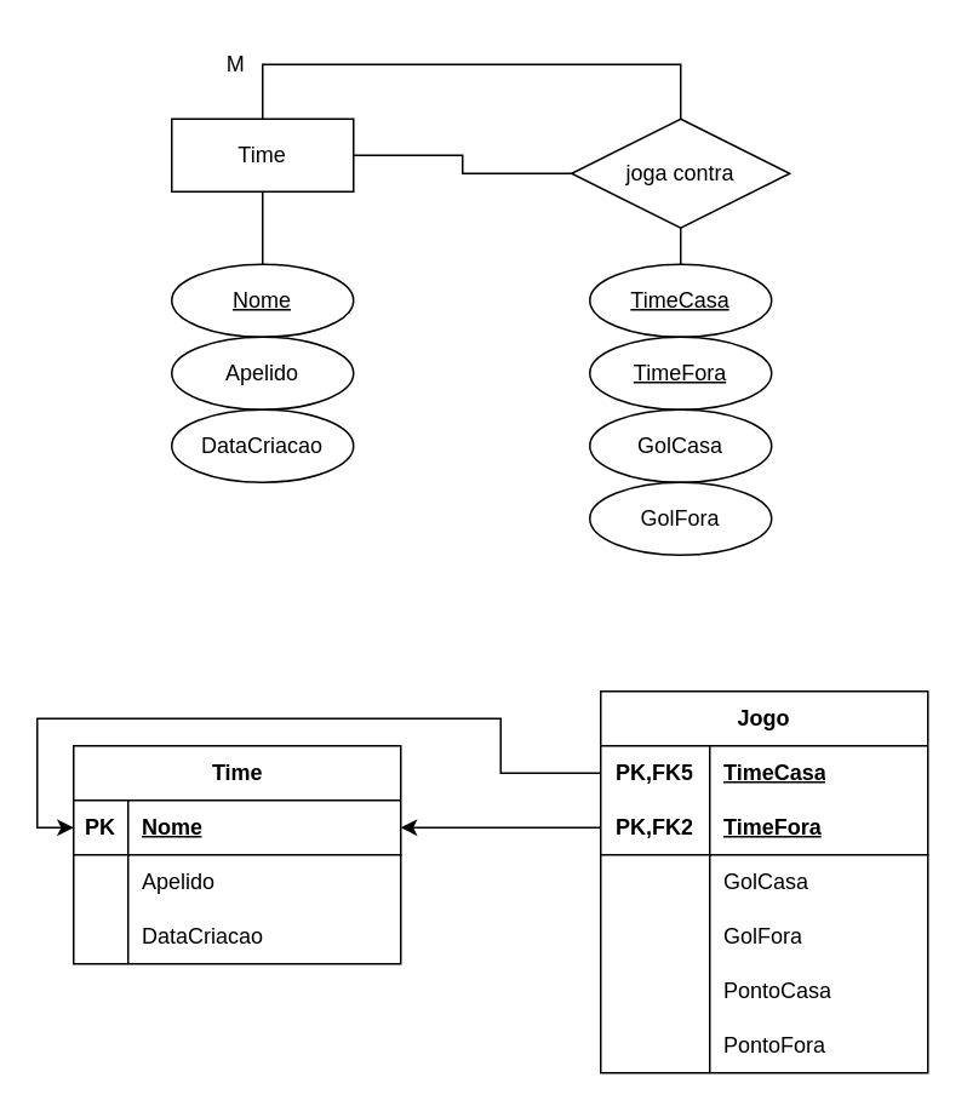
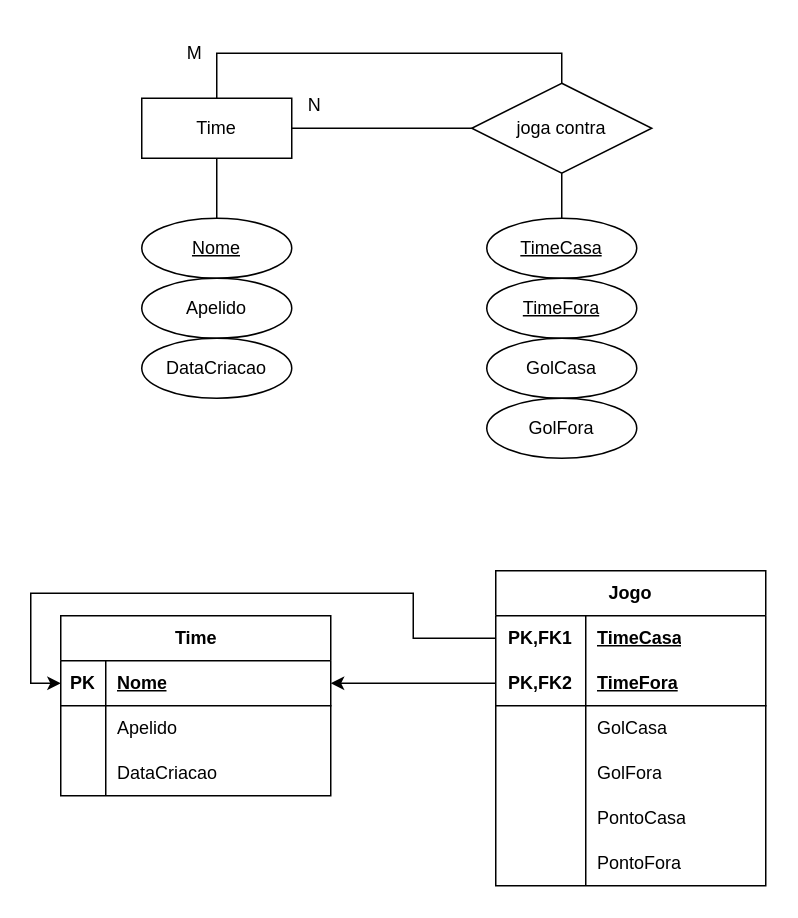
  <mxCell id="0" />
  <mxCell id="1" parent="0" />
  <mxCell id="2" style="edgeStyle=orthogonalEdgeStyle;rounded=0;orthogonalLoop=1;jettySize=auto;html=1;exitX=1;exitY=0.5;exitDx=0;exitDy=0;entryX=0;entryY=0.5;entryDx=0;entryDy=0;endArrow=none;endFill=0;" parent="1" source="4" target="7" edge="1"><mxGeometry relative="1" as="geometry" /></mxCell>
  <mxCell id="3" style="edgeStyle=orthogonalEdgeStyle;rounded=0;orthogonalLoop=1;jettySize=auto;html=1;exitX=0.5;exitY=1;exitDx=0;exitDy=0;entryX=0.5;entryY=0;entryDx=0;entryDy=0;endArrow=none;endFill=0;" parent="1" source="4" target="8" edge="1"><mxGeometry relative="1" as="geometry" /></mxCell>
  <mxCell id="4" value="Time" style="whiteSpace=wrap;html=1;align=center;" parent="1" vertex="1"><mxGeometry x="94" y="65" width="100" height="40" as="geometry" /></mxCell>
  <mxCell id="5" style="edgeStyle=orthogonalEdgeStyle;rounded=0;orthogonalLoop=1;jettySize=auto;html=1;exitX=0.5;exitY=1;exitDx=0;exitDy=0;entryX=0.5;entryY=0;entryDx=0;entryDy=0;endArrow=none;endFill=0;" parent="1" source="7" target="11" edge="1"><mxGeometry relative="1" as="geometry"><mxPoint x="374" y="125" as="targetPoint" /></mxGeometry></mxCell>
  <mxCell id="6" style="edgeStyle=orthogonalEdgeStyle;rounded=0;orthogonalLoop=1;jettySize=auto;html=1;exitX=0.5;exitY=0;exitDx=0;exitDy=0;entryX=0.5;entryY=0;entryDx=0;entryDy=0;endArrow=none;endFill=0;" parent="1" source="7" target="4" edge="1"><mxGeometry relative="1" as="geometry"><Array as="points"><mxPoint x="374" y="35" /><mxPoint x="144" y="35" /></Array></mxGeometry></mxCell>
- <mxCell id="7" value="joga contra" style="shape=rhombus;perimeter=rhombusPerimeter;whiteSpace=wrap;html=1;align=center;" parent="1" vertex="1"><mxGeometry x="314" y="65" width="120" height="60" as="geometry" /></mxCell>
+ <mxCell id="7" value="joga contra" style="shape=rhombus;perimeter=rhombusPerimeter;whiteSpace=wrap;html=1;align=center;" parent="1" vertex="1"><mxGeometry x="314" y="55" width="120" height="60" as="geometry" /></mxCell>
  <mxCell id="8" value="Nome" style="ellipse;whiteSpace=wrap;html=1;align=center;fontStyle=4;" parent="1" vertex="1"><mxGeometry x="94" y="145" width="100" height="40" as="geometry" /></mxCell>
  <mxCell id="9" value="Apelido" style="ellipse;whiteSpace=wrap;html=1;align=center;" parent="1" vertex="1"><mxGeometry x="94" y="185" width="100" height="40" as="geometry" /></mxCell>
  <mxCell id="10" value="DataCriacao" style="ellipse;whiteSpace=wrap;html=1;align=center;" parent="1" vertex="1"><mxGeometry x="94" y="225" width="100" height="40" as="geometry" /></mxCell>
  <mxCell id="11" value="&lt;u&gt;TimeCasa&lt;/u&gt;" style="ellipse;whiteSpace=wrap;html=1;align=center;" parent="1" vertex="1"><mxGeometry x="324" y="145" width="100" height="40" as="geometry" /></mxCell>
  <mxCell id="12" value="&lt;u&gt;TimeFora&lt;/u&gt;" style="ellipse;whiteSpace=wrap;html=1;align=center;" parent="1" vertex="1"><mxGeometry x="324" y="185" width="100" height="40" as="geometry" /></mxCell>
  <mxCell id="13" value="GolCasa" style="ellipse;whiteSpace=wrap;html=1;align=center;" parent="1" vertex="1"><mxGeometry x="324" y="225" width="100" height="40" as="geometry" /></mxCell>
  <mxCell id="14" value="GolFora" style="ellipse;whiteSpace=wrap;html=1;align=center;" parent="1" vertex="1"><mxGeometry x="324" y="265" width="100" height="40" as="geometry" /></mxCell>
+ <mxCell id="15" value="N" style="text;html=1;align=center;verticalAlign=middle;resizable=0;points=[];autosize=1;strokeColor=none;fillColor=none;" parent="1" vertex="1"><mxGeometry x="194" y="55" width="30" height="30" as="geometry" /></mxCell>
  <mxCell id="16" value="M" style="text;html=1;align=center;verticalAlign=middle;resizable=0;points=[];autosize=1;strokeColor=none;fillColor=none;" parent="1" vertex="1"><mxGeometry x="114" y="20" width="30" height="30" as="geometry" /></mxCell>
  <mxCell id="17" value="Time" style="shape=table;startSize=30;container=1;collapsible=1;childLayout=tableLayout;fixedRows=1;rowLines=0;fontStyle=1;align=center;resizeLast=1;html=1;" parent="1" vertex="1"><mxGeometry x="40" y="410" width="180" height="120" as="geometry" /></mxCell>
  <mxCell id="18" value="" style="shape=tableRow;horizontal=0;startSize=0;swimlaneHead=0;swimlaneBody=0;fillColor=none;collapsible=0;dropTarget=0;points=[[0,0.5],[1,0.5]];portConstraint=eastwest;top=0;left=0;right=0;bottom=1;" parent="17" vertex="1"><mxGeometry y="30" width="180" height="30" as="geometry" /></mxCell>
  <mxCell id="19" value="PK" style="shape=partialRectangle;connectable=0;fillColor=none;top=0;left=0;bottom=0;right=0;fontStyle=1;overflow=hidden;whiteSpace=wrap;html=1;" parent="18" vertex="1"><mxGeometry width="30" height="30" as="geometry"><mxRectangle width="30" height="30" as="alternateBounds" /></mxGeometry></mxCell>
  <mxCell id="20" value="Nome" style="shape=partialRectangle;connectable=0;fillColor=none;top=0;left=0;bottom=0;right=0;align=left;spacingLeft=6;fontStyle=5;overflow=hidden;whiteSpace=wrap;html=1;" parent="18" vertex="1"><mxGeometry x="30" width="150" height="30" as="geometry"><mxRectangle width="150" height="30" as="alternateBounds" /></mxGeometry></mxCell>
  <mxCell id="21" value="" style="shape=tableRow;horizontal=0;startSize=0;swimlaneHead=0;swimlaneBody=0;fillColor=none;collapsible=0;dropTarget=0;points=[[0,0.5],[1,0.5]];portConstraint=eastwest;top=0;left=0;right=0;bottom=0;" parent="17" vertex="1"><mxGeometry y="60" width="180" height="30" as="geometry" /></mxCell>
  <mxCell id="22" value="" style="shape=partialRectangle;connectable=0;fillColor=none;top=0;left=0;bottom=0;right=0;editable=1;overflow=hidden;whiteSpace=wrap;html=1;" parent="21" vertex="1"><mxGeometry width="30" height="30" as="geometry"><mxRectangle width="30" height="30" as="alternateBounds" /></mxGeometry></mxCell>
  <mxCell id="23" value="Apelido" style="shape=partialRectangle;connectable=0;fillColor=none;top=0;left=0;bottom=0;right=0;align=left;spacingLeft=6;overflow=hidden;whiteSpace=wrap;html=1;" parent="21" vertex="1"><mxGeometry x="30" width="150" height="30" as="geometry"><mxRectangle width="150" height="30" as="alternateBounds" /></mxGeometry></mxCell>
  <mxCell id="24" value="" style="shape=tableRow;horizontal=0;startSize=0;swimlaneHead=0;swimlaneBody=0;fillColor=none;collapsible=0;dropTarget=0;points=[[0,0.5],[1,0.5]];portConstraint=eastwest;top=0;left=0;right=0;bottom=0;" parent="17" vertex="1"><mxGeometry y="90" width="180" height="30" as="geometry" /></mxCell>
  <mxCell id="25" value="" style="shape=partialRectangle;connectable=0;fillColor=none;top=0;left=0;bottom=0;right=0;editable=1;overflow=hidden;whiteSpace=wrap;html=1;" parent="24" vertex="1"><mxGeometry width="30" height="30" as="geometry"><mxRectangle width="30" height="30" as="alternateBounds" /></mxGeometry></mxCell>
  <mxCell id="26" value="DataCriacao" style="shape=partialRectangle;connectable=0;fillColor=none;top=0;left=0;bottom=0;right=0;align=left;spacingLeft=6;overflow=hidden;whiteSpace=wrap;html=1;" parent="24" vertex="1"><mxGeometry x="30" width="150" height="30" as="geometry"><mxRectangle width="150" height="30" as="alternateBounds" /></mxGeometry></mxCell>
  <mxCell id="27" value="Jogo" style="shape=table;startSize=30;container=1;collapsible=1;childLayout=tableLayout;fixedRows=1;rowLines=0;fontStyle=1;align=center;resizeLast=1;html=1;whiteSpace=wrap;" parent="1" vertex="1"><mxGeometry x="330" y="380" width="180" height="210" as="geometry" /></mxCell>
  <mxCell id="28" value="" style="shape=tableRow;horizontal=0;startSize=0;swimlaneHead=0;swimlaneBody=0;fillColor=none;collapsible=0;dropTarget=0;points=[[0,0.5],[1,0.5]];portConstraint=eastwest;top=0;left=0;right=0;bottom=0;html=1;" parent="27" vertex="1"><mxGeometry y="30" width="180" height="30" as="geometry" /></mxCell>
- <mxCell id="29" value="PK,FK5" style="shape=partialRectangle;connectable=0;fillColor=none;top=0;left=0;bottom=0;right=0;fontStyle=1;overflow=hidden;html=1;whiteSpace=wrap;" parent="28" vertex="1"><mxGeometry width="60" height="30" as="geometry"><mxRectangle width="60" height="30" as="alternateBounds" /></mxGeometry></mxCell>
+ <mxCell id="29" value="PK,FK1" style="shape=partialRectangle;connectable=0;fillColor=none;top=0;left=0;bottom=0;right=0;fontStyle=1;overflow=hidden;html=1;whiteSpace=wrap;" parent="28" vertex="1"><mxGeometry width="60" height="30" as="geometry"><mxRectangle width="60" height="30" as="alternateBounds" /></mxGeometry></mxCell>
  <mxCell id="30" value="TimeCasa" style="shape=partialRectangle;connectable=0;fillColor=none;top=0;left=0;bottom=0;right=0;align=left;spacingLeft=6;fontStyle=5;overflow=hidden;html=1;whiteSpace=wrap;" parent="28" vertex="1"><mxGeometry x="60" width="120" height="30" as="geometry"><mxRectangle width="120" height="30" as="alternateBounds" /></mxGeometry></mxCell>
  <mxCell id="31" value="" style="shape=tableRow;horizontal=0;startSize=0;swimlaneHead=0;swimlaneBody=0;fillColor=none;collapsible=0;dropTarget=0;points=[[0,0.5],[1,0.5]];portConstraint=eastwest;top=0;left=0;right=0;bottom=1;html=1;" parent="27" vertex="1"><mxGeometry y="60" width="180" height="30" as="geometry" /></mxCell>
  <mxCell id="32" value="PK,FK2" style="shape=partialRectangle;connectable=0;fillColor=none;top=0;left=0;bottom=0;right=0;fontStyle=1;overflow=hidden;html=1;whiteSpace=wrap;" parent="31" vertex="1"><mxGeometry width="60" height="30" as="geometry"><mxRectangle width="60" height="30" as="alternateBounds" /></mxGeometry></mxCell>
  <mxCell id="33" value="TimeFora" style="shape=partialRectangle;connectable=0;fillColor=none;top=0;left=0;bottom=0;right=0;align=left;spacingLeft=6;fontStyle=5;overflow=hidden;html=1;whiteSpace=wrap;" parent="31" vertex="1"><mxGeometry x="60" width="120" height="30" as="geometry"><mxRectangle width="120" height="30" as="alternateBounds" /></mxGeometry></mxCell>
  <mxCell id="34" value="" style="shape=tableRow;horizontal=0;startSize=0;swimlaneHead=0;swimlaneBody=0;fillColor=none;collapsible=0;dropTarget=0;points=[[0,0.5],[1,0.5]];portConstraint=eastwest;top=0;left=0;right=0;bottom=0;html=1;" parent="27" vertex="1"><mxGeometry y="90" width="180" height="30" as="geometry" /></mxCell>
  <mxCell id="35" value="" style="shape=partialRectangle;connectable=0;fillColor=none;top=0;left=0;bottom=0;right=0;editable=1;overflow=hidden;html=1;whiteSpace=wrap;" parent="34" vertex="1"><mxGeometry width="60" height="30" as="geometry"><mxRectangle width="60" height="30" as="alternateBounds" /></mxGeometry></mxCell>
  <mxCell id="36" value="GolCasa" style="shape=partialRectangle;connectable=0;fillColor=none;top=0;left=0;bottom=0;right=0;align=left;spacingLeft=6;overflow=hidden;html=1;whiteSpace=wrap;" parent="34" vertex="1"><mxGeometry x="60" width="120" height="30" as="geometry"><mxRectangle width="120" height="30" as="alternateBounds" /></mxGeometry></mxCell>
  <mxCell id="37" value="" style="shape=tableRow;horizontal=0;startSize=0;swimlaneHead=0;swimlaneBody=0;fillColor=none;collapsible=0;dropTarget=0;points=[[0,0.5],[1,0.5]];portConstraint=eastwest;top=0;left=0;right=0;bottom=0;html=1;" parent="27" vertex="1"><mxGeometry y="120" width="180" height="30" as="geometry" /></mxCell>
  <mxCell id="38" value="" style="shape=partialRectangle;connectable=0;fillColor=none;top=0;left=0;bottom=0;right=0;editable=1;overflow=hidden;html=1;whiteSpace=wrap;" parent="37" vertex="1"><mxGeometry width="60" height="30" as="geometry"><mxRectangle width="60" height="30" as="alternateBounds" /></mxGeometry></mxCell>
  <mxCell id="39" value="GolFora" style="shape=partialRectangle;connectable=0;fillColor=none;top=0;left=0;bottom=0;right=0;align=left;spacingLeft=6;overflow=hidden;html=1;whiteSpace=wrap;" parent="37" vertex="1"><mxGeometry x="60" width="120" height="30" as="geometry"><mxRectangle width="120" height="30" as="alternateBounds" /></mxGeometry></mxCell>
  <mxCell id="40" value="" style="shape=tableRow;horizontal=0;startSize=0;swimlaneHead=0;swimlaneBody=0;fillColor=none;collapsible=0;dropTarget=0;points=[[0,0.5],[1,0.5]];portConstraint=eastwest;top=0;left=0;right=0;bottom=0;html=1;" parent="27" vertex="1"><mxGeometry y="150" width="180" height="30" as="geometry" /></mxCell>
  <mxCell id="41" value="" style="shape=partialRectangle;connectable=0;fillColor=none;top=0;left=0;bottom=0;right=0;editable=1;overflow=hidden;html=1;whiteSpace=wrap;" parent="40" vertex="1"><mxGeometry width="60" height="30" as="geometry"><mxRectangle width="60" height="30" as="alternateBounds" /></mxGeometry></mxCell>
  <mxCell id="42" value="PontoCasa" style="shape=partialRectangle;connectable=0;fillColor=none;top=0;left=0;bottom=0;right=0;align=left;spacingLeft=6;overflow=hidden;html=1;whiteSpace=wrap;" parent="40" vertex="1"><mxGeometry x="60" width="120" height="30" as="geometry"><mxRectangle width="120" height="30" as="alternateBounds" /></mxGeometry></mxCell>
  <mxCell id="43" value="" style="shape=tableRow;horizontal=0;startSize=0;swimlaneHead=0;swimlaneBody=0;fillColor=none;collapsible=0;dropTarget=0;points=[[0,0.5],[1,0.5]];portConstraint=eastwest;top=0;left=0;right=0;bottom=0;html=1;" parent="27" vertex="1"><mxGeometry y="180" width="180" height="30" as="geometry" /></mxCell>
  <mxCell id="44" value="" style="shape=partialRectangle;connectable=0;fillColor=none;top=0;left=0;bottom=0;right=0;editable=1;overflow=hidden;html=1;whiteSpace=wrap;" parent="43" vertex="1"><mxGeometry width="60" height="30" as="geometry"><mxRectangle width="60" height="30" as="alternateBounds" /></mxGeometry></mxCell>
  <mxCell id="45" value="PontoFora" style="shape=partialRectangle;connectable=0;fillColor=none;top=0;left=0;bottom=0;right=0;align=left;spacingLeft=6;overflow=hidden;html=1;whiteSpace=wrap;" parent="43" vertex="1"><mxGeometry x="60" width="120" height="30" as="geometry"><mxRectangle width="120" height="30" as="alternateBounds" /></mxGeometry></mxCell>
  <mxCell id="46" style="edgeStyle=orthogonalEdgeStyle;rounded=0;orthogonalLoop=1;jettySize=auto;html=1;exitX=0;exitY=0.5;exitDx=0;exitDy=0;entryX=1;entryY=0.5;entryDx=0;entryDy=0;" parent="1" source="31" target="18" edge="1"><mxGeometry relative="1" as="geometry"><Array as="points"><mxPoint x="250" y="455" /><mxPoint x="250" y="455" /></Array></mxGeometry></mxCell>
  <mxCell id="47" style="edgeStyle=orthogonalEdgeStyle;rounded=0;orthogonalLoop=1;jettySize=auto;html=1;exitX=0;exitY=0.5;exitDx=0;exitDy=0;entryX=0;entryY=0.5;entryDx=0;entryDy=0;" parent="1" source="28" target="18" edge="1"><mxGeometry relative="1" as="geometry"><Array as="points"><mxPoint x="275" y="425" /><mxPoint x="275" y="395" /><mxPoint x="20" y="395" /><mxPoint x="20" y="455" /></Array></mxGeometry></mxCell>
